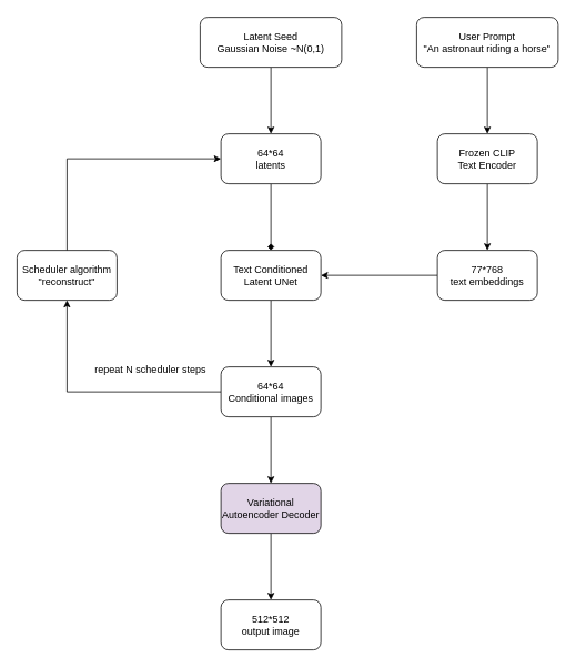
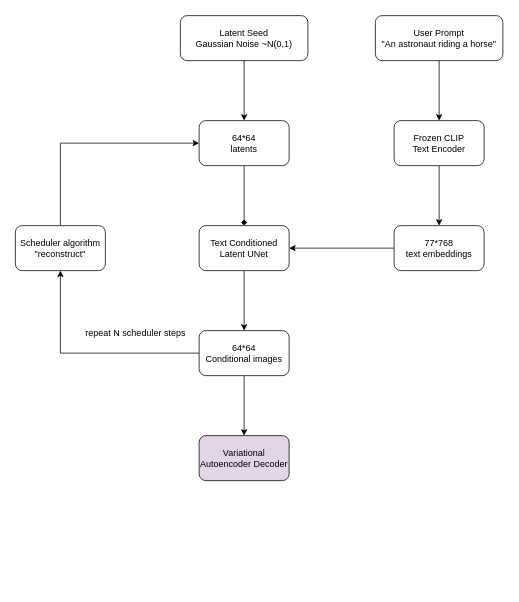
  <mxCell id="0" />
  <mxCell id="1" parent="0" />
  <mxCell id="2" value="" style="edgeStyle=orthogonalEdgeStyle;rounded=0;orthogonalLoop=1;jettySize=auto;html=1;" edge="1" parent="1" source="3" target="7"><mxGeometry relative="1" as="geometry" /></mxCell>
  <mxCell id="3" value="Latent Seed&lt;div&gt;Gaussian Noise ~N(0,1)&lt;/div&gt;" style="rounded=1;whiteSpace=wrap;html=1;" vertex="1" parent="1"><mxGeometry x="240" y="20" width="170" height="60" as="geometry" /></mxCell>
  <mxCell id="4" value="" style="edgeStyle=orthogonalEdgeStyle;rounded=0;orthogonalLoop=1;jettySize=auto;html=1;" edge="1" parent="1" source="5" target="9"><mxGeometry relative="1" as="geometry" /></mxCell>
  <mxCell id="5" value="User Prompt&lt;div&gt;&quot;An astronaut riding a horse&quot;&lt;/div&gt;" style="rounded=1;whiteSpace=wrap;html=1;" vertex="1" parent="1"><mxGeometry x="500" y="20" width="170" height="60" as="geometry" /></mxCell>
  <mxCell id="6" value="" style="edgeStyle=orthogonalEdgeStyle;rounded=0;orthogonalLoop=1;jettySize=auto;html=1;endArrow=diamond;" edge="1" parent="1" source="7" target="13"><mxGeometry relative="1" as="geometry" /></mxCell>
  <mxCell id="7" value="64*64&lt;div&gt;latents&lt;/div&gt;" style="whiteSpace=wrap;html=1;rounded=1;" vertex="1" parent="1"><mxGeometry x="265" y="160" width="120" height="60" as="geometry" /></mxCell>
  <mxCell id="8" value="" style="edgeStyle=orthogonalEdgeStyle;rounded=0;orthogonalLoop=1;jettySize=auto;html=1;" edge="1" parent="1" source="9" target="11"><mxGeometry relative="1" as="geometry" /></mxCell>
  <mxCell id="9" value="Frozen CLIP&lt;div&gt;Text Encoder&lt;/div&gt;" style="whiteSpace=wrap;html=1;rounded=1;" vertex="1" parent="1"><mxGeometry x="525" y="160" width="120" height="60" as="geometry" /></mxCell>
  <mxCell id="10" style="edgeStyle=orthogonalEdgeStyle;rounded=0;orthogonalLoop=1;jettySize=auto;html=1;entryX=1;entryY=0.5;entryDx=0;entryDy=0;" edge="1" parent="1" source="11" target="13"><mxGeometry relative="1" as="geometry" /></mxCell>
  <mxCell id="11" value="77*768&lt;div&gt;text embeddings&lt;/div&gt;" style="whiteSpace=wrap;html=1;rounded=1;" vertex="1" parent="1"><mxGeometry x="525" y="300" width="120" height="60" as="geometry" /></mxCell>
  <mxCell id="12" value="" style="edgeStyle=orthogonalEdgeStyle;rounded=0;orthogonalLoop=1;jettySize=auto;html=1;" edge="1" parent="1" source="13" target="16"><mxGeometry relative="1" as="geometry" /></mxCell>
  <mxCell id="13" value="Text Conditioned Latent UNet" style="whiteSpace=wrap;html=1;rounded=1;" vertex="1" parent="1"><mxGeometry x="265" y="300" width="120" height="60" as="geometry" /></mxCell>
  <mxCell id="14" value="" style="edgeStyle=orthogonalEdgeStyle;rounded=0;orthogonalLoop=1;jettySize=auto;html=1;" edge="1" parent="1" source="16" target="18"><mxGeometry relative="1" as="geometry" /></mxCell>
  <mxCell id="15" value="" style="edgeStyle=orthogonalEdgeStyle;rounded=0;orthogonalLoop=1;jettySize=auto;html=1;" edge="1" parent="1" source="16" target="21"><mxGeometry relative="1" as="geometry" /></mxCell>
  <mxCell id="16" value="64*64&lt;div&gt;Conditional images&lt;/div&gt;" style="whiteSpace=wrap;html=1;rounded=1;" vertex="1" parent="1"><mxGeometry x="265" y="440" width="120" height="60" as="geometry" /></mxCell>
  <mxCell id="17" style="edgeStyle=orthogonalEdgeStyle;rounded=0;orthogonalLoop=1;jettySize=auto;html=1;entryX=0;entryY=0.5;entryDx=0;entryDy=0;exitX=0.5;exitY=0;exitDx=0;exitDy=0;" edge="1" parent="1" source="18" target="7"><mxGeometry relative="1" as="geometry" /></mxCell>
  <mxCell id="18" value="Scheduler algorithm&lt;div&gt;&quot;reconstruct&quot;&lt;/div&gt;" style="whiteSpace=wrap;html=1;rounded=1;" vertex="1" parent="1"><mxGeometry x="20" y="300" width="120" height="60" as="geometry" /></mxCell>
  <mxCell id="19" value="repeat N scheduler steps" style="text;html=1;align=center;verticalAlign=middle;resizable=0;points=[];autosize=1;strokeColor=none;fillColor=none;" vertex="1" parent="1"><mxGeometry x="100" y="428" width="160" height="30" as="geometry" /></mxCell>
- <mxCell id="20" value="" style="edgeStyle=orthogonalEdgeStyle;rounded=0;orthogonalLoop=1;jettySize=auto;html=1;" edge="1" parent="1" source="21" target="22"><mxGeometry relative="1" as="geometry" /></mxCell>
  <mxCell id="21" value="Variational Autoencoder Decoder" style="whiteSpace=wrap;html=1;rounded=1;fillColor=#e1d5e7;" vertex="1" parent="1"><mxGeometry x="265" y="580" width="120" height="60" as="geometry" /></mxCell>
- <mxCell id="22" value="512*512&lt;div&gt;output image&lt;/div&gt;" style="whiteSpace=wrap;html=1;rounded=1;" vertex="1" parent="1"><mxGeometry x="265" y="720" width="120" height="60" as="geometry" /></mxCell>
